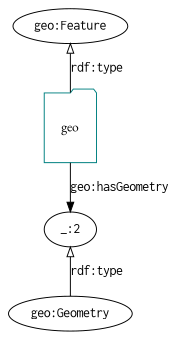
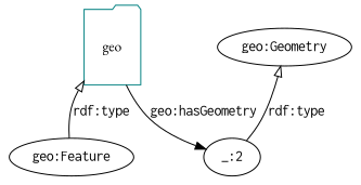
  digraph {
    fontname="EB Garamond"
    node [fontname="EB Garamond"]
    edge [fontname="EB Garamond" arrowtail=onormal dir=back]
    n1 [color=teal fixedsize=false height=1 label=geo shape=folder]
    n2 [label=<<font face="courier">_:2</font>>]
    n3 [label=<<font face="courier">geo:Feature</font>>]
    n4 [label=<<font face="courier">geo:Geometry</font>>]
    n1 -> n2 [label=<<font face="courier">geo:hasGeometry</font>> arrowtail="" dir=""]
-   n3 -> n1 [label=<<font face="courier">rdf:type</font>>]
-   n2 -> n4 [label=<<font face="courier">rdf:type</font>>]
+   n1 -> n3 [label=<<font face="courier">rdf:type</font>>]
+   n4 -> n2 [label=<<font face="courier">rdf:type</font>>]
  }
